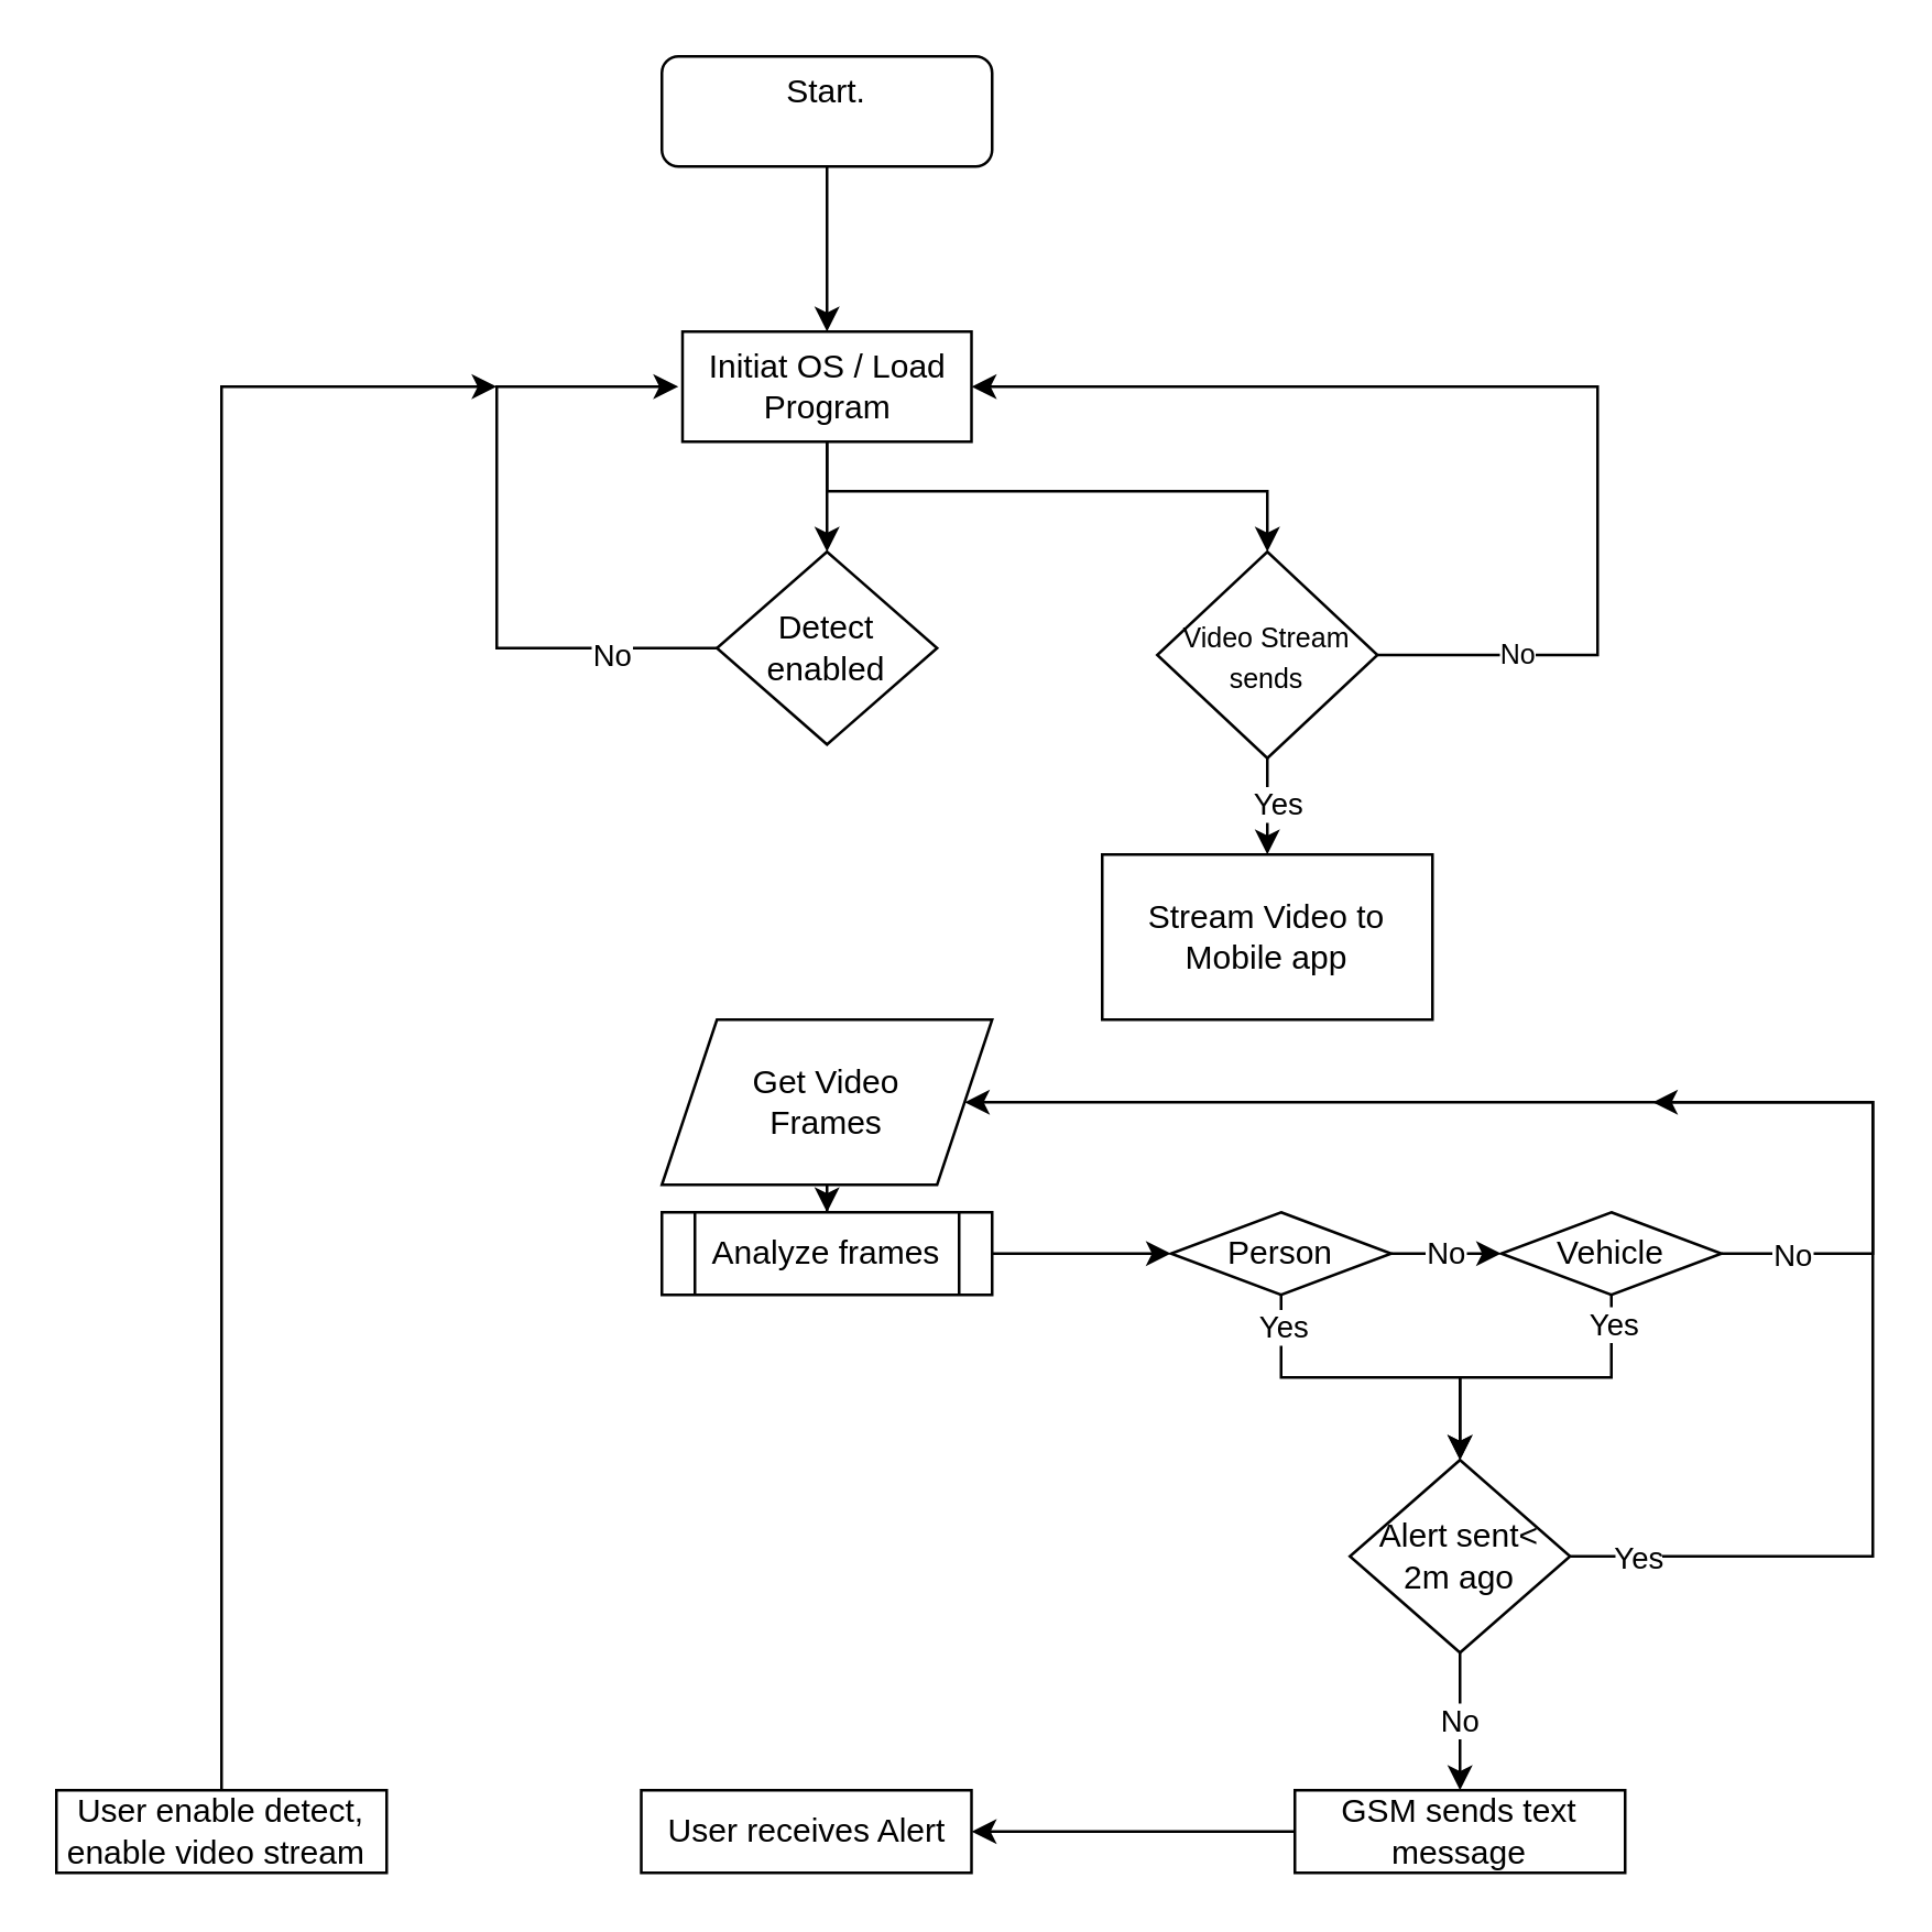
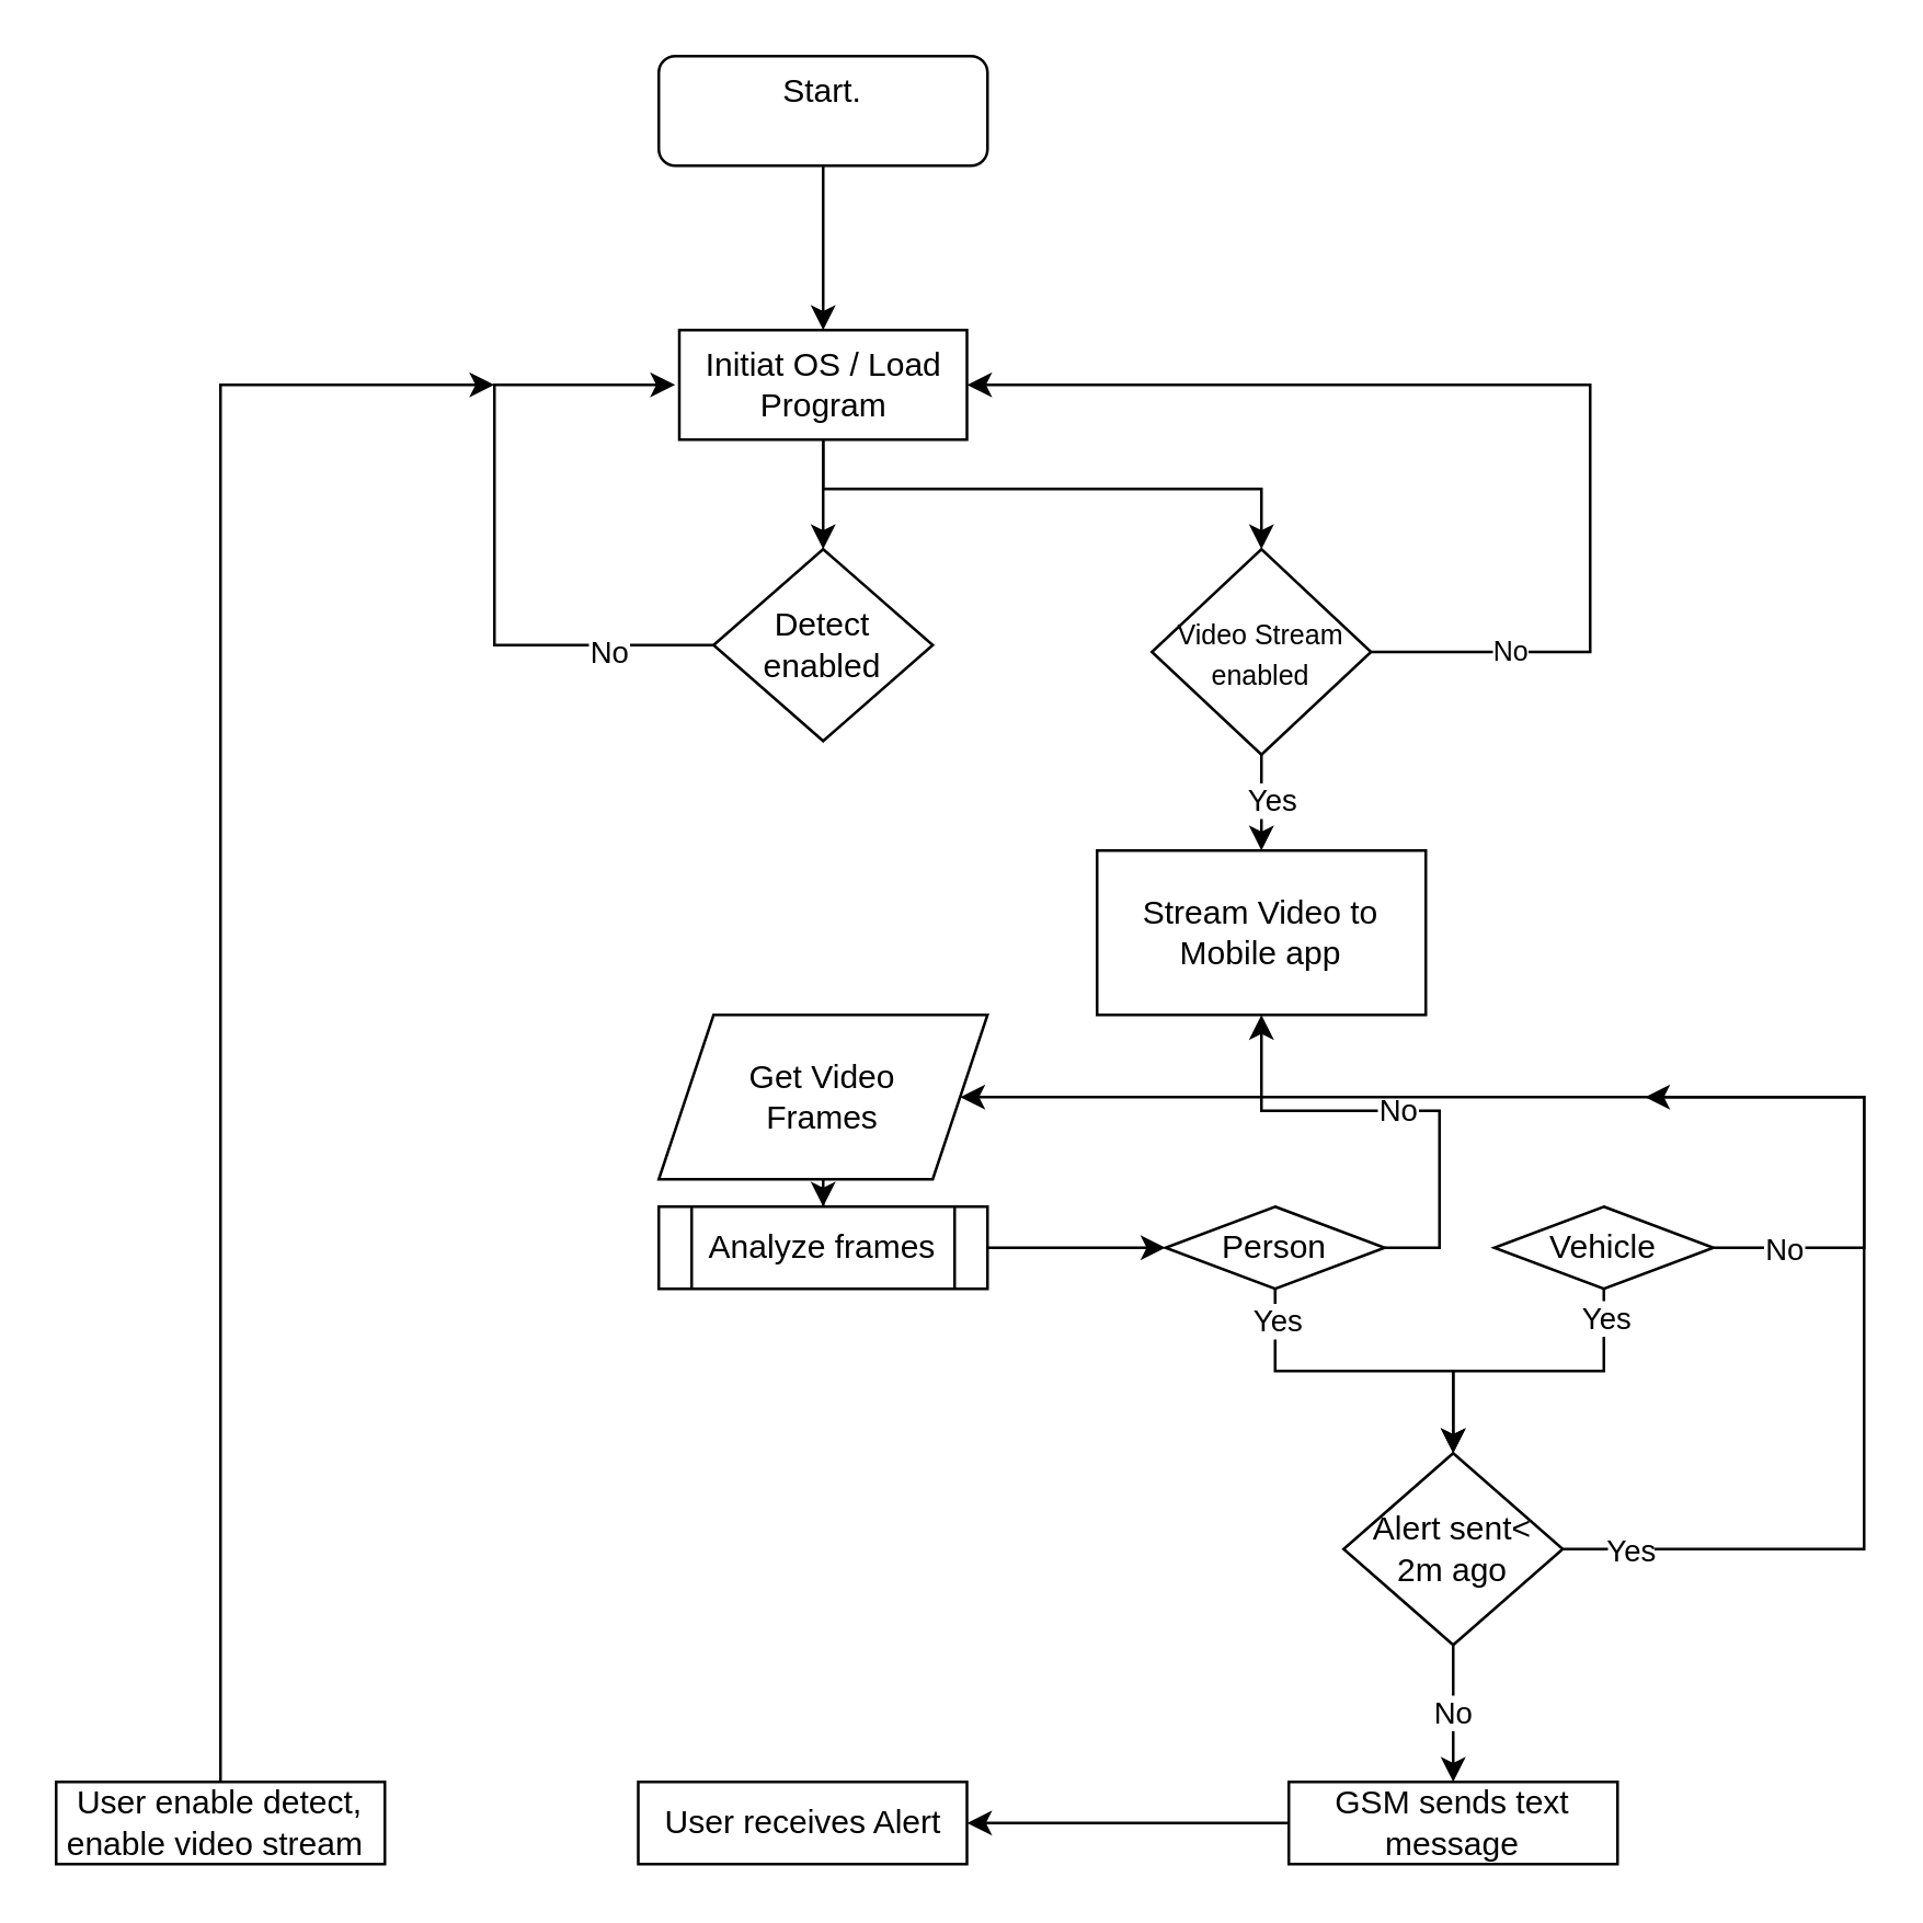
  <mxCell id="0" />
  <mxCell id="1" parent="0" />
  <mxCell id="2" style="edgeStyle=orthogonalEdgeStyle;rounded=0;orthogonalLoop=1;jettySize=auto;html=1;exitX=0.5;exitY=1;exitDx=0;exitDy=0;entryX=0.5;entryY=0;entryDx=0;entryDy=0;spacing=3;" edge="1" parent="1" source="3" target="23"><mxGeometry relative="1" as="geometry"><mxPoint x="300" y="-80" as="targetPoint" /></mxGeometry></mxCell>
  <mxCell id="3" value="&lt;div&gt;Start.&lt;/div&gt;&lt;div&gt;&lt;br&gt;&lt;/div&gt;" style="rounded=1;whiteSpace=wrap;html=1;fontSize=12;glass=0;strokeWidth=1;shadow=0;spacing=3;" vertex="1" parent="1"><mxGeometry x="240" y="20" width="120" height="40" as="geometry" /></mxCell>
  <mxCell id="4" value="" style="edgeStyle=orthogonalEdgeStyle;rounded=0;orthogonalLoop=1;jettySize=auto;html=1;spacing=3;" edge="1" parent="1" source="5" target="7"><mxGeometry relative="1" as="geometry" /></mxCell>
  <mxCell id="5" value="&lt;div&gt;Get Video&lt;/div&gt;&lt;div&gt;Frames&lt;/div&gt;" style="shape=parallelogram;perimeter=parallelogramPerimeter;whiteSpace=wrap;html=1;fixedSize=1;rounded=0;spacing=3;" vertex="1" parent="1"><mxGeometry x="240" y="370" width="120" height="60" as="geometry" /></mxCell>
  <mxCell id="6" style="edgeStyle=orthogonalEdgeStyle;rounded=0;orthogonalLoop=1;jettySize=auto;html=1;exitX=1;exitY=0.5;exitDx=0;exitDy=0;entryX=0;entryY=0.5;entryDx=0;entryDy=0;spacing=3;" edge="1" parent="1" source="7" target="11"><mxGeometry relative="1" as="geometry" /></mxCell>
  <mxCell id="7" value="Analyze frames" style="shape=process;whiteSpace=wrap;html=1;backgroundOutline=1;rounded=0;spacing=3;" vertex="1" parent="1"><mxGeometry x="240" y="440" width="120" height="30" as="geometry" /></mxCell>
  <mxCell id="8" value="" style="edgeStyle=orthogonalEdgeStyle;rounded=0;orthogonalLoop=1;jettySize=auto;html=1;exitX=0.5;exitY=1;exitDx=0;exitDy=0;entryX=0.5;entryY=0;entryDx=0;entryDy=0;spacing=3;" edge="1" parent="1" source="11" target="20"><mxGeometry relative="1" as="geometry"><mxPoint x="515" y="630" as="targetPoint" /><Array as="points"><mxPoint x="465" y="500" /><mxPoint x="530" y="500" /></Array></mxGeometry></mxCell>
  <mxCell id="9" value="&lt;div&gt;Yes&lt;/div&gt;" style="edgeLabel;html=1;align=center;verticalAlign=middle;resizable=0;points=[];spacing=3;" vertex="1" connectable="0" parent="8"><mxGeometry x="-0.818" relative="1" as="geometry"><mxPoint as="offset" /></mxGeometry></mxCell>
- <mxCell id="10" value="No" style="edgeStyle=orthogonalEdgeStyle;rounded=0;orthogonalLoop=1;jettySize=auto;html=1;exitX=1;exitY=0.5;exitDx=0;exitDy=0;entryX=0;entryY=0.5;entryDx=0;entryDy=0;spacing=3;" edge="1" parent="1" source="11" target="16"><mxGeometry relative="1" as="geometry" /></mxCell>
+ <mxCell id="10" value="No" style="edgeStyle=orthogonalEdgeStyle;rounded=0;orthogonalLoop=1;jettySize=auto;html=1;exitX=1;exitY=0.5;exitDx=0;exitDy=0;spacing=3;" edge="1" parent="1" source="11" target="35"><mxGeometry relative="1" as="geometry" /></mxCell>
  <mxCell id="11" value="Person" style="rhombus;whiteSpace=wrap;html=1;rounded=0;spacing=3;" vertex="1" parent="1"><mxGeometry x="425" y="440" width="80" height="30" as="geometry" /></mxCell>
  <mxCell id="12" value="" style="edgeStyle=orthogonalEdgeStyle;rounded=0;orthogonalLoop=1;jettySize=auto;html=1;entryX=1;entryY=0.5;entryDx=0;entryDy=0;exitX=1;exitY=0.5;exitDx=0;exitDy=0;spacing=3;" edge="1" parent="1" source="16" target="5"><mxGeometry relative="1" as="geometry"><mxPoint x="325" y="420" as="targetPoint" /><Array as="points"><mxPoint x="680" y="455" /><mxPoint x="680" y="400" /></Array></mxGeometry></mxCell>
  <mxCell id="13" value="&lt;div&gt;No&lt;/div&gt;" style="edgeLabel;html=1;align=center;verticalAlign=middle;resizable=0;points=[];spacing=3;" vertex="1" connectable="0" parent="12"><mxGeometry x="-0.824" y="-1" relative="1" as="geometry"><mxPoint x="-14" y="-1" as="offset" /></mxGeometry></mxCell>
  <mxCell id="14" value="" style="edgeStyle=orthogonalEdgeStyle;rounded=0;orthogonalLoop=1;jettySize=auto;html=1;spacing=3;" edge="1" parent="1" source="16" target="20"><mxGeometry relative="1" as="geometry"><mxPoint x="515" y="630" as="targetPoint" /><Array as="points"><mxPoint x="585" y="500" /><mxPoint x="530" y="500" /></Array></mxGeometry></mxCell>
  <mxCell id="15" value="&lt;div&gt;Yes&lt;/div&gt;" style="edgeLabel;html=1;align=center;verticalAlign=middle;resizable=0;points=[];spacing=3;" vertex="1" connectable="0" parent="14"><mxGeometry x="-0.829" relative="1" as="geometry"><mxPoint as="offset" /></mxGeometry></mxCell>
  <mxCell id="16" value="&lt;div&gt;Vehicle&lt;/div&gt;" style="rhombus;whiteSpace=wrap;html=1;rounded=0;spacing=3;" vertex="1" parent="1"><mxGeometry x="545" y="440" width="80" height="30" as="geometry" /></mxCell>
  <mxCell id="17" style="edgeStyle=orthogonalEdgeStyle;rounded=0;orthogonalLoop=1;jettySize=auto;html=1;exitX=1;exitY=0.5;exitDx=0;exitDy=0;spacing=3;" edge="1" parent="1" source="20"><mxGeometry relative="1" as="geometry"><mxPoint x="600" y="400" as="targetPoint" /><Array as="points"><mxPoint x="680" y="565" /><mxPoint x="680" y="400" /></Array></mxGeometry></mxCell>
  <mxCell id="18" value="Yes" style="edgeLabel;html=1;align=center;verticalAlign=middle;resizable=0;points=[];spacing=3;" vertex="1" connectable="0" parent="17"><mxGeometry x="-0.864" relative="1" as="geometry"><mxPoint as="offset" /></mxGeometry></mxCell>
  <mxCell id="19" value="No" style="edgeStyle=orthogonalEdgeStyle;rounded=0;orthogonalLoop=1;jettySize=auto;html=1;spacing=3;" edge="1" parent="1" source="20"><mxGeometry relative="1" as="geometry"><mxPoint x="530" y="650" as="targetPoint" /></mxGeometry></mxCell>
  <mxCell id="20" value="&lt;div&gt;&lt;span&gt;Alert sent&amp;lt; 2m ago&lt;/span&gt;&lt;br&gt;&lt;/div&gt;" style="rhombus;whiteSpace=wrap;html=1;spacing=3;" vertex="1" parent="1"><mxGeometry x="490" y="530" width="80" height="70" as="geometry" /></mxCell>
  <mxCell id="21" style="edgeStyle=orthogonalEdgeStyle;rounded=0;orthogonalLoop=1;jettySize=auto;html=1;exitX=0.5;exitY=1;exitDx=0;exitDy=0;entryX=0.5;entryY=0;entryDx=0;entryDy=0;spacing=3;" edge="1" parent="1" source="23" target="26"><mxGeometry relative="1" as="geometry"><mxPoint x="300" y="130" as="targetPoint" /></mxGeometry></mxCell>
  <mxCell id="22" style="edgeStyle=orthogonalEdgeStyle;rounded=0;orthogonalLoop=1;jettySize=auto;html=1;entryX=0.5;entryY=0;entryDx=0;entryDy=0;" edge="1" parent="1" source="23" target="34"><mxGeometry relative="1" as="geometry"><Array as="points"><mxPoint x="300" y="178" /><mxPoint x="460" y="178" /></Array></mxGeometry></mxCell>
  <mxCell id="23" value="Initiat OS / Load Program" style="rounded=0;whiteSpace=wrap;html=1;spacing=3;" vertex="1" parent="1"><mxGeometry x="247.5" y="120" width="105" height="40" as="geometry" /></mxCell>
  <mxCell id="24" style="edgeStyle=orthogonalEdgeStyle;rounded=0;orthogonalLoop=1;jettySize=auto;html=1;exitX=0;exitY=0.5;exitDx=0;exitDy=0;spacing=3;" edge="1" parent="1" source="26"><mxGeometry relative="1" as="geometry"><mxPoint x="246" y="140" as="targetPoint" /><Array as="points"><mxPoint x="180" y="235" /><mxPoint x="180" y="140" /></Array></mxGeometry></mxCell>
  <mxCell id="25" value="No" style="edgeLabel;html=1;align=center;verticalAlign=middle;resizable=0;points=[];spacing=3;" vertex="1" connectable="0" parent="24"><mxGeometry x="-0.815" y="2" relative="1" as="geometry"><mxPoint x="-17" as="offset" /></mxGeometry></mxCell>
  <mxCell id="26" value="Detect enabled" style="rhombus;whiteSpace=wrap;html=1;rounded=0;spacing=3;" vertex="1" parent="1"><mxGeometry x="260" y="200" width="80" height="70" as="geometry" /></mxCell>
  <mxCell id="27" style="edgeStyle=orthogonalEdgeStyle;rounded=0;orthogonalLoop=1;jettySize=auto;html=1;exitX=0;exitY=0.5;exitDx=0;exitDy=0;entryX=1;entryY=0.5;entryDx=0;entryDy=0;spacing=3;" edge="1" parent="1" source="28" target="29"><mxGeometry relative="1" as="geometry" /></mxCell>
  <mxCell id="28" value="&lt;div&gt;GSM sends text message&lt;/div&gt;" style="whiteSpace=wrap;html=1;spacing=3;" vertex="1" parent="1"><mxGeometry x="470" y="650" width="120" height="30" as="geometry" /></mxCell>
  <mxCell id="29" value="&lt;div&gt;User receives Alert&lt;br&gt;&lt;/div&gt;" style="whiteSpace=wrap;html=1;spacing=3;" vertex="1" parent="1"><mxGeometry x="232.5" y="650" width="120" height="30" as="geometry" /></mxCell>
  <mxCell id="30" value="" style="edgeStyle=orthogonalEdgeStyle;rounded=0;orthogonalLoop=1;jettySize=auto;html=1;" edge="1" parent="1" source="34" target="35"><mxGeometry relative="1" as="geometry" /></mxCell>
  <mxCell id="31" value="Yes" style="edgeLabel;html=1;align=center;verticalAlign=middle;resizable=0;points=[];" vertex="1" connectable="0" parent="30"><mxGeometry x="-0.292" y="3" relative="1" as="geometry"><mxPoint as="offset" /></mxGeometry></mxCell>
  <mxCell id="32" style="edgeStyle=orthogonalEdgeStyle;rounded=0;orthogonalLoop=1;jettySize=auto;html=1;exitX=1;exitY=0.5;exitDx=0;exitDy=0;entryX=1;entryY=0.5;entryDx=0;entryDy=0;fontSize=10;" edge="1" parent="1" source="34" target="23"><mxGeometry relative="1" as="geometry"><Array as="points"><mxPoint x="580" y="237" /><mxPoint x="580" y="140" /></Array></mxGeometry></mxCell>
  <mxCell id="33" value="No" style="edgeLabel;html=1;align=center;verticalAlign=middle;resizable=0;points=[];fontSize=10;" vertex="1" connectable="0" parent="32"><mxGeometry x="-0.751" y="1" relative="1" as="geometry"><mxPoint as="offset" /></mxGeometry></mxCell>
- <mxCell id="34" value="&lt;font style=&quot;font-size: 10px&quot;&gt;Video Stream sends&lt;/font&gt;" style="rhombus;whiteSpace=wrap;html=1;rounded=0;spacing=3;" vertex="1" parent="1"><mxGeometry x="420" y="200" width="80" height="75" as="geometry" /></mxCell>
+ <mxCell id="34" value="&lt;font style=&quot;font-size: 10px&quot;&gt;Video Stream enabled&lt;/font&gt;" style="rhombus;whiteSpace=wrap;html=1;rounded=0;spacing=3;" vertex="1" parent="1"><mxGeometry x="420" y="200" width="80" height="75" as="geometry" /></mxCell>
  <mxCell id="35" value="Stream Video to Mobile app" style="whiteSpace=wrap;html=1;rounded=0;spacing=3;" vertex="1" parent="1"><mxGeometry x="400" y="310" width="120" height="60" as="geometry" /></mxCell>
  <mxCell id="36" style="edgeStyle=orthogonalEdgeStyle;rounded=0;orthogonalLoop=1;jettySize=auto;html=1;fontSize=10;exitX=0.5;exitY=0;exitDx=0;exitDy=0;" edge="1" parent="1" source="37"><mxGeometry relative="1" as="geometry"><mxPoint x="180" y="140" as="targetPoint" /><Array as="points"><mxPoint x="80" y="140" /></Array></mxGeometry></mxCell>
  <mxCell id="37" value="User enable detect, enable video stream&amp;nbsp;" style="whiteSpace=wrap;html=1;spacing=3;" vertex="1" parent="1"><mxGeometry x="20" y="650" width="120" height="30" as="geometry" /></mxCell>
